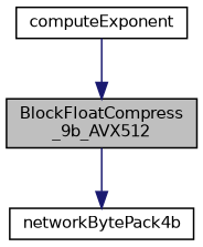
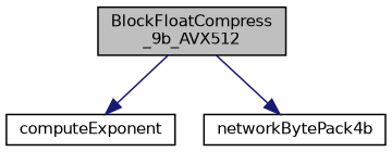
  digraph {
    rankdir=TB
    node [color=black fillcolor=white fontname=Helvetica fontsize=10 shape=record style=filled]
    edge [color=midnightblue fontname=Helvetica fontsize=10 labelfontname=Helvetica labelfontsize=10 style=solid]
    n1 [fillcolor=grey75 fontcolor=black height=0.2 label="BlockFloatCompress\l_9b_AVX512" width=0.4]
    n2 [height=0.2 label=computeExponent width=0.4]
    n3 [height=0.2 label=networkBytePack4b width=0.4]
-   n2 -> n1
+   n1 -> n2
    n1 -> n3
  }
